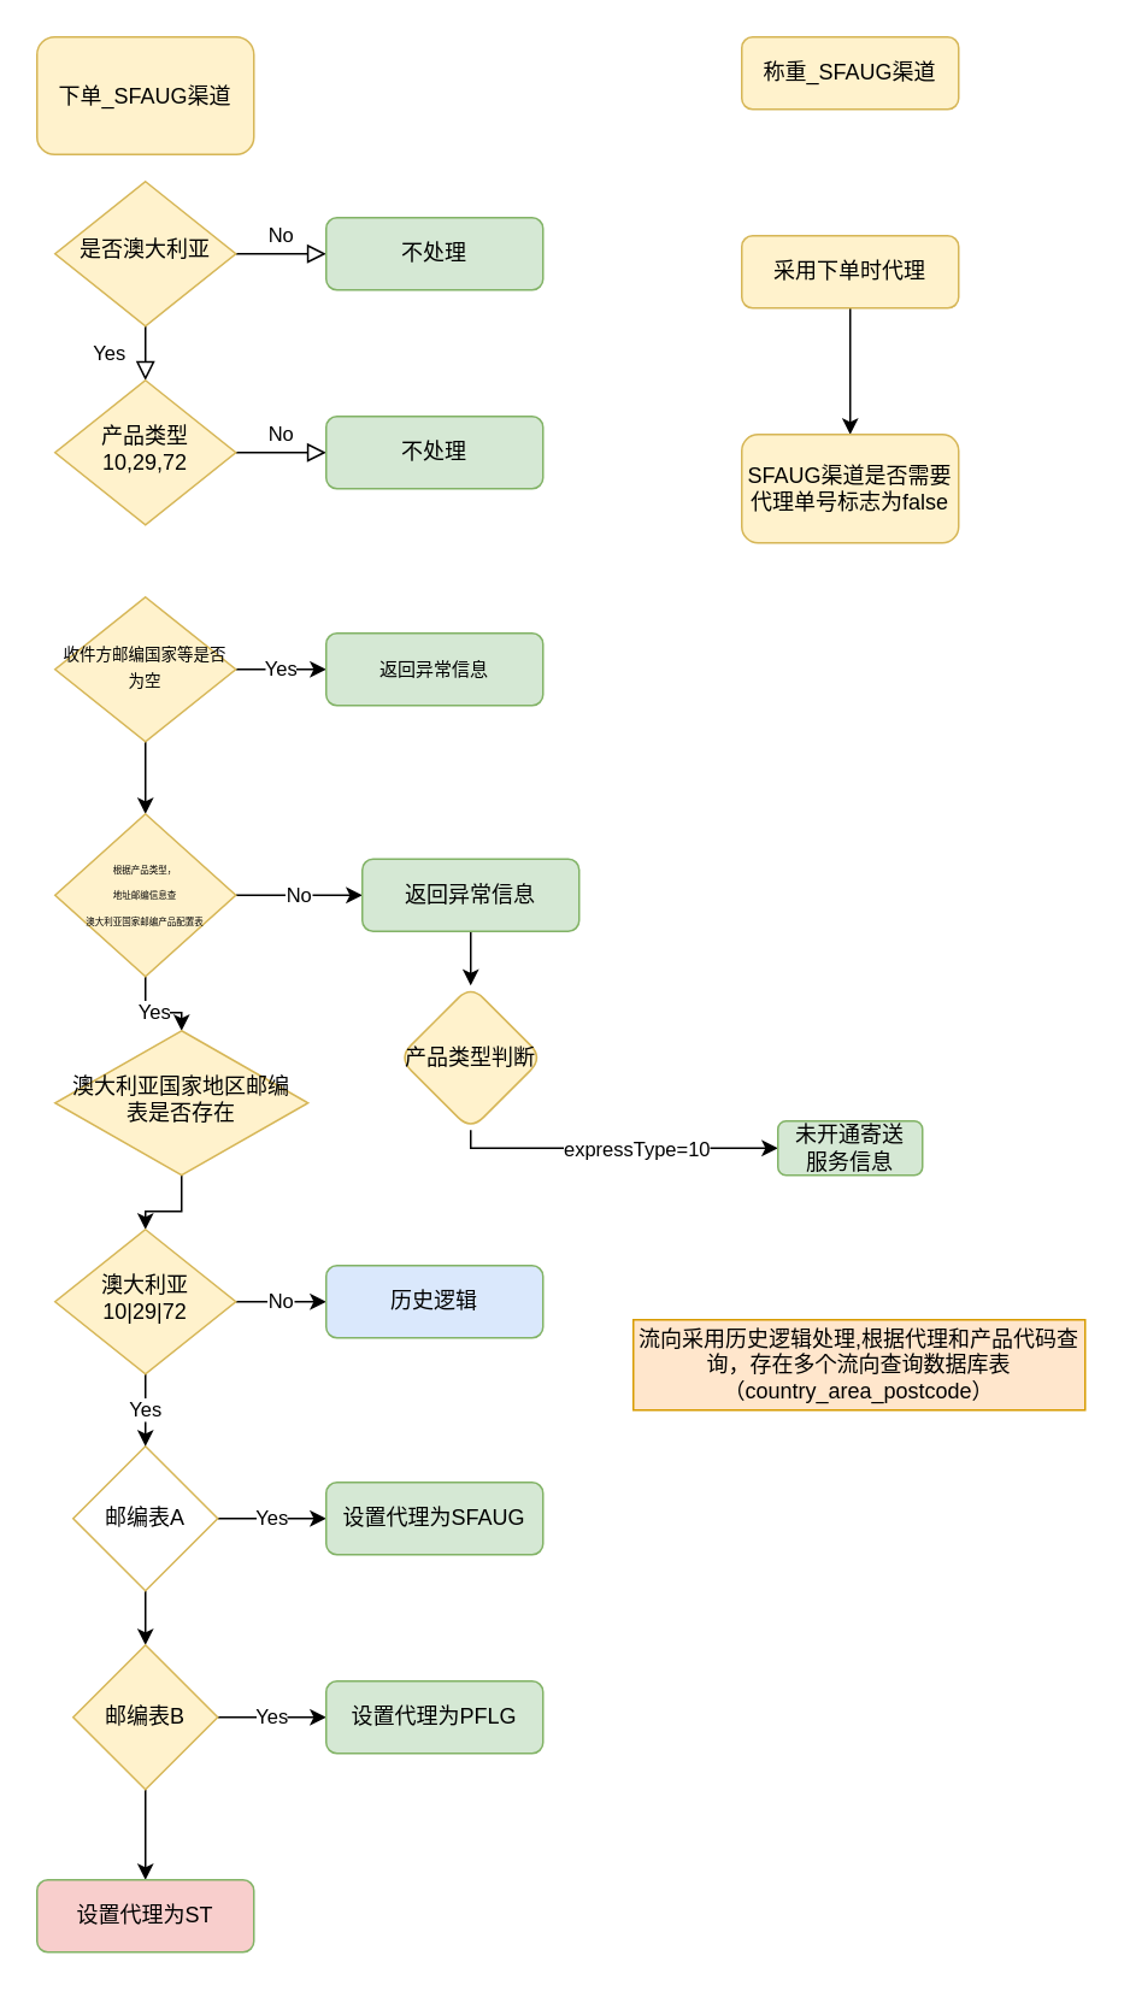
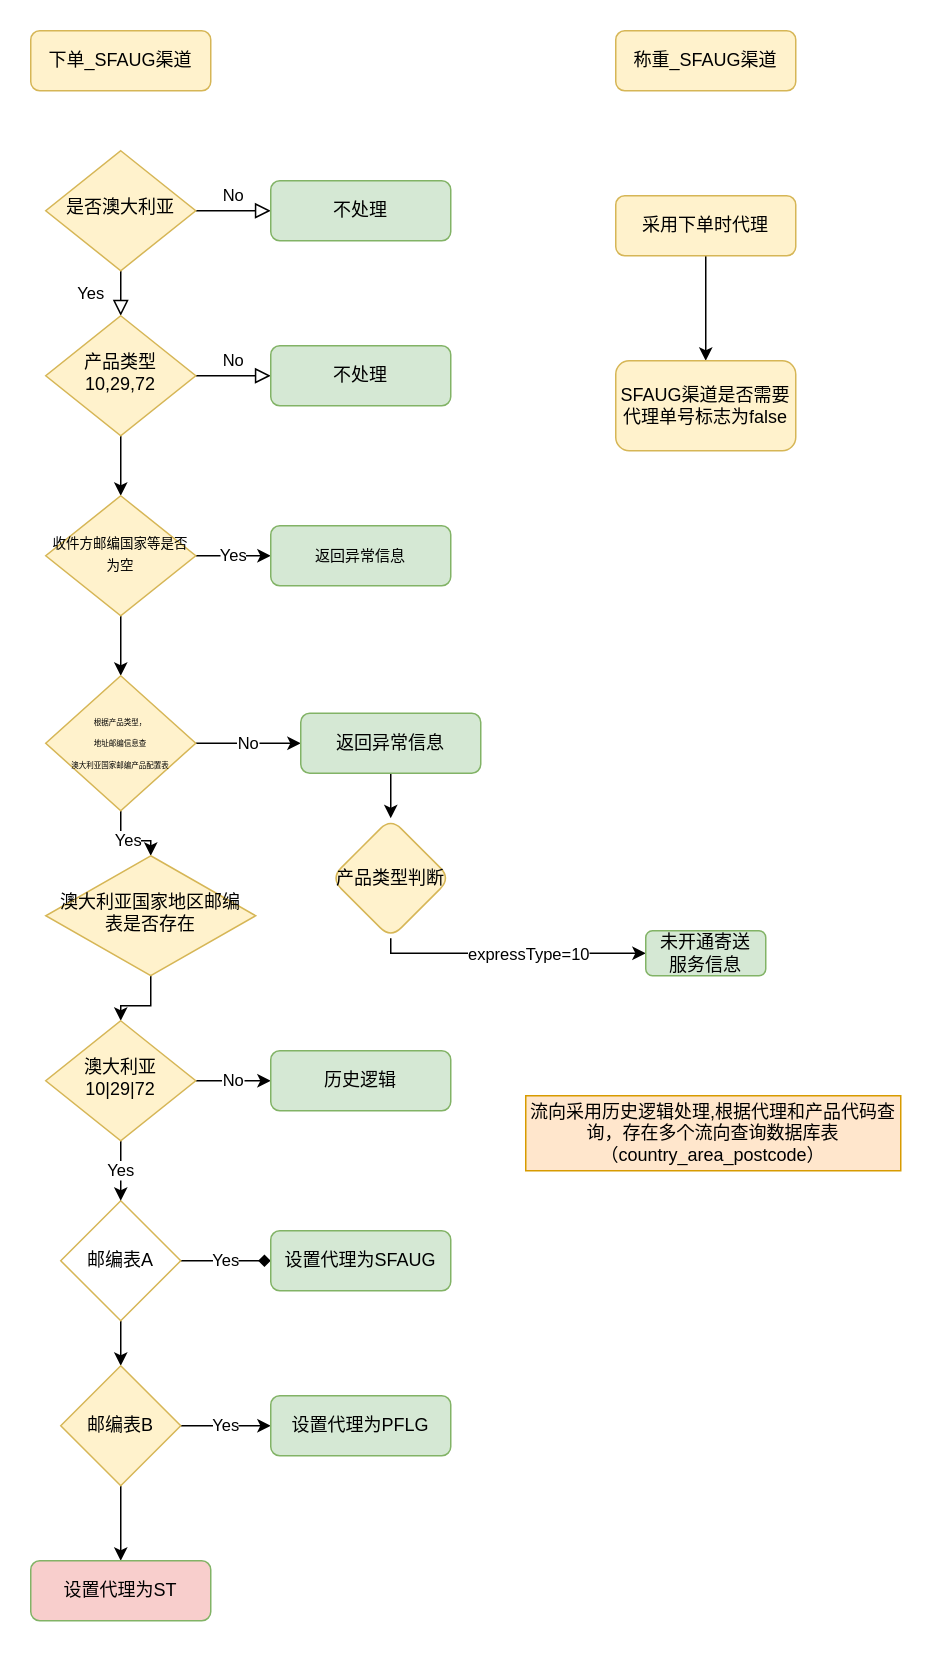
  <mxCell id="0" />
  <mxCell id="1" parent="0" />
- <mxCell id="2" value="下单_SFAUG渠道" style="rounded=1;whiteSpace=wrap;html=1;fontSize=12;glass=0;strokeWidth=1;shadow=0;fillColor=#fff2cc;strokeColor=#d6b656;" parent="1" vertex="1"><mxGeometry x="20" y="20" width="120" height="65" as="geometry" /></mxCell>
+ <mxCell id="2" value="下单_SFAUG渠道" style="rounded=1;whiteSpace=wrap;html=1;fontSize=12;glass=0;strokeWidth=1;shadow=0;fillColor=#fff2cc;strokeColor=#d6b656;" parent="1" vertex="1"><mxGeometry x="20" y="20" width="120" height="40" as="geometry" /></mxCell>
  <mxCell id="3" value="Yes" style="rounded=0;html=1;jettySize=auto;orthogonalLoop=1;fontSize=11;endArrow=block;endFill=0;endSize=8;strokeWidth=1;shadow=0;labelBackgroundColor=none;edgeStyle=orthogonalEdgeStyle;" parent="1" source="5" target="9" edge="1"><mxGeometry y="20" relative="1" as="geometry"><mxPoint as="offset" /></mxGeometry></mxCell>
  <mxCell id="4" value="No" style="edgeStyle=orthogonalEdgeStyle;rounded=0;html=1;jettySize=auto;orthogonalLoop=1;fontSize=11;endArrow=block;endFill=0;endSize=8;strokeWidth=1;shadow=0;labelBackgroundColor=none;" parent="1" source="5" target="6" edge="1"><mxGeometry y="10" relative="1" as="geometry"><mxPoint as="offset" /></mxGeometry></mxCell>
  <mxCell id="5" value="是否澳大利亚" style="rhombus;whiteSpace=wrap;html=1;shadow=0;fontFamily=Helvetica;fontSize=12;align=center;strokeWidth=1;spacing=6;spacingTop=-4;fillColor=#fff2cc;strokeColor=#d6b656;" parent="1" vertex="1"><mxGeometry x="30" y="100" width="100" height="80" as="geometry" /></mxCell>
  <mxCell id="6" value="不处理" style="rounded=1;whiteSpace=wrap;html=1;fontSize=12;glass=0;strokeWidth=1;shadow=0;fillColor=#d5e8d4;strokeColor=#82b366;" parent="1" vertex="1"><mxGeometry x="180" y="120" width="120" height="40" as="geometry" /></mxCell>
  <mxCell id="7" value="No" style="edgeStyle=orthogonalEdgeStyle;rounded=0;html=1;jettySize=auto;orthogonalLoop=1;fontSize=11;endArrow=block;endFill=0;endSize=8;strokeWidth=1;shadow=0;labelBackgroundColor=none;" parent="1" source="9" target="10" edge="1"><mxGeometry y="10" relative="1" as="geometry"><mxPoint as="offset" /></mxGeometry></mxCell>
+ <mxCell id="8" value="" style="edgeStyle=orthogonalEdgeStyle;rounded=0;orthogonalLoop=1;jettySize=auto;html=1;" edge="1" parent="1" source="9" target="22"><mxGeometry relative="1" as="geometry" /></mxCell>
  <mxCell id="9" value="产品类型10,29,72" style="rhombus;whiteSpace=wrap;html=1;shadow=0;fontFamily=Helvetica;fontSize=12;align=center;strokeWidth=1;spacing=6;spacingTop=-4;fillColor=#fff2cc;strokeColor=#d6b656;" parent="1" vertex="1"><mxGeometry x="30" y="210" width="100" height="80" as="geometry" /></mxCell>
  <mxCell id="10" value="不处理" style="rounded=1;whiteSpace=wrap;html=1;fontSize=12;glass=0;strokeWidth=1;shadow=0;fillColor=#d5e8d4;strokeColor=#82b366;" parent="1" vertex="1"><mxGeometry x="180" y="230" width="120" height="40" as="geometry" /></mxCell>
  <mxCell id="11" value="" style="edgeStyle=orthogonalEdgeStyle;rounded=0;orthogonalLoop=1;jettySize=auto;html=1;" edge="1" parent="1" source="13" target="17"><mxGeometry relative="1" as="geometry" /></mxCell>
- <mxCell id="12" value="Yes" style="edgeStyle=orthogonalEdgeStyle;rounded=0;orthogonalLoop=1;jettySize=auto;html=1;" edge="1" parent="1" source="13" target="14"><mxGeometry relative="1" as="geometry" /></mxCell>
+ <mxCell id="12" value="Yes" style="edgeStyle=orthogonalEdgeStyle;rounded=0;orthogonalLoop=1;jettySize=auto;html=1;endArrow=diamond;" edge="1" parent="1" source="13" target="14"><mxGeometry relative="1" as="geometry" /></mxCell>
  <mxCell id="13" value="邮编表A" style="rhombus;whiteSpace=wrap;html=1;fillColor=#ffffff;strokeColor=#d6b656;" vertex="1" parent="1"><mxGeometry x="40" y="800" width="80" height="80" as="geometry" /></mxCell>
  <mxCell id="14" value="设置代理为SFAUG" style="rounded=1;whiteSpace=wrap;html=1;fontSize=12;glass=0;strokeWidth=1;shadow=0;fillColor=#d5e8d4;strokeColor=#82b366;" vertex="1" parent="1"><mxGeometry x="180" y="820" width="120" height="40" as="geometry" /></mxCell>
  <mxCell id="15" value="Yes" style="edgeStyle=orthogonalEdgeStyle;rounded=0;orthogonalLoop=1;jettySize=auto;html=1;" edge="1" parent="1" source="17" target="18"><mxGeometry relative="1" as="geometry" /></mxCell>
  <mxCell id="16" value="" style="edgeStyle=orthogonalEdgeStyle;rounded=0;orthogonalLoop=1;jettySize=auto;html=1;" edge="1" parent="1" source="17" target="19"><mxGeometry relative="1" as="geometry" /></mxCell>
  <mxCell id="17" value="邮编表B" style="rhombus;whiteSpace=wrap;html=1;fillColor=#fff2cc;strokeColor=#d6b656;" vertex="1" parent="1"><mxGeometry x="40" y="910" width="80" height="80" as="geometry" /></mxCell>
  <mxCell id="18" value="设置代理为PFLG" style="rounded=1;whiteSpace=wrap;html=1;fontSize=12;glass=0;strokeWidth=1;shadow=0;fillColor=#d5e8d4;strokeColor=#82b366;" vertex="1" parent="1"><mxGeometry x="180" y="930" width="120" height="40" as="geometry" /></mxCell>
  <mxCell id="19" value="设置代理为ST" style="rounded=1;whiteSpace=wrap;html=1;fontSize=12;glass=0;strokeWidth=1;shadow=0;fillColor=#f8cecc;strokeColor=#82b366;" vertex="1" parent="1"><mxGeometry x="20" y="1040" width="120" height="40" as="geometry" /></mxCell>
  <mxCell id="20" value="Yes" style="edgeStyle=orthogonalEdgeStyle;rounded=0;orthogonalLoop=1;jettySize=auto;html=1;" edge="1" parent="1" source="22" target="23"><mxGeometry relative="1" as="geometry" /></mxCell>
  <mxCell id="21" value="" style="edgeStyle=orthogonalEdgeStyle;rounded=0;orthogonalLoop=1;jettySize=auto;html=1;" edge="1" parent="1" source="22" target="26"><mxGeometry relative="1" as="geometry" /></mxCell>
  <mxCell id="22" value="&lt;font style=&quot;font-size: 9px&quot;&gt;收件方邮编国家等是否为空&lt;/font&gt;" style="rhombus;whiteSpace=wrap;html=1;shadow=0;fontFamily=Helvetica;fontSize=12;align=center;strokeWidth=1;spacing=6;spacingTop=-4;fillColor=#fff2cc;strokeColor=#d6b656;" vertex="1" parent="1"><mxGeometry x="30" y="330" width="100" height="80" as="geometry" /></mxCell>
  <mxCell id="23" value="&lt;font style=&quot;font-size: 10px&quot;&gt;返回异常信息&lt;/font&gt;" style="rounded=1;whiteSpace=wrap;html=1;fontSize=12;glass=0;strokeWidth=1;shadow=0;fillColor=#d5e8d4;strokeColor=#82b366;" vertex="1" parent="1"><mxGeometry x="180" y="350" width="120" height="40" as="geometry" /></mxCell>
  <mxCell id="24" value="No" style="edgeStyle=orthogonalEdgeStyle;rounded=0;orthogonalLoop=1;jettySize=auto;html=1;" edge="1" parent="1" source="26" target="28"><mxGeometry relative="1" as="geometry" /></mxCell>
  <mxCell id="25" value="Yes" style="edgeStyle=orthogonalEdgeStyle;rounded=0;orthogonalLoop=1;jettySize=auto;html=1;" edge="1" parent="1" source="26" target="30"><mxGeometry relative="1" as="geometry" /></mxCell>
  <mxCell id="26" value="&lt;font style=&quot;font-size: 5px&quot;&gt;根据产品类型，&lt;br style=&quot;font-size: 5px&quot;&gt;地址邮编信息查&lt;br style=&quot;font-size: 5px&quot;&gt;澳大利亚国家邮编产品配置表&lt;br&gt;&lt;/font&gt;" style="rhombus;whiteSpace=wrap;html=1;shadow=0;fontFamily=Helvetica;fontSize=12;align=center;strokeWidth=1;spacing=6;spacingTop=-4;fillColor=#fff2cc;strokeColor=#d6b656;" vertex="1" parent="1"><mxGeometry x="30" y="450" width="100" height="90" as="geometry" /></mxCell>
  <mxCell id="27" value="" style="edgeStyle=orthogonalEdgeStyle;rounded=0;orthogonalLoop=1;jettySize=auto;html=1;" edge="1" parent="1" source="28" target="33"><mxGeometry relative="1" as="geometry" /></mxCell>
  <mxCell id="28" value="返回异常信息" style="rounded=1;whiteSpace=wrap;html=1;fontSize=12;glass=0;strokeWidth=1;shadow=0;fillColor=#d5e8d4;strokeColor=#82b366;" vertex="1" parent="1"><mxGeometry x="200" y="475" width="120" height="40" as="geometry" /></mxCell>
  <mxCell id="29" value="" style="edgeStyle=orthogonalEdgeStyle;rounded=0;orthogonalLoop=1;jettySize=auto;html=1;" edge="1" parent="1" source="30" target="37"><mxGeometry relative="1" as="geometry" /></mxCell>
  <mxCell id="30" value="澳大利亚国家地区邮编表是否存在" style="rhombus;whiteSpace=wrap;html=1;shadow=0;fontFamily=Helvetica;fontSize=12;align=center;strokeWidth=1;spacing=6;spacingTop=-4;fillColor=#fff2cc;strokeColor=#d6b656;" vertex="1" parent="1"><mxGeometry x="30" y="570" width="140" height="80" as="geometry" /></mxCell>
  <mxCell id="31" value="" style="edgeStyle=orthogonalEdgeStyle;rounded=0;orthogonalLoop=1;jettySize=auto;html=1;entryX=0;entryY=0.5;entryDx=0;entryDy=0;" edge="1" parent="1" source="33" target="34"><mxGeometry x="0.3" y="-5" relative="1" as="geometry"><Array as="points"><mxPoint x="260" y="635" /></Array><mxPoint as="offset" /></mxGeometry></mxCell>
  <mxCell id="32" value="expressType=10" style="edgeLabel;html=1;align=center;verticalAlign=middle;resizable=0;points=[];" vertex="1" connectable="0" parent="31"><mxGeometry x="-0.07" y="2" relative="1" as="geometry"><mxPoint x="17" y="2" as="offset" /></mxGeometry></mxCell>
  <mxCell id="33" value="产品类型判断" style="rhombus;whiteSpace=wrap;html=1;rounded=1;shadow=0;strokeWidth=1;glass=0;fillColor=#fff2cc;strokeColor=#d6b656;" vertex="1" parent="1"><mxGeometry x="220" y="545" width="80" height="80" as="geometry" /></mxCell>
  <mxCell id="34" value="未开通寄送&lt;br&gt;服务信息" style="whiteSpace=wrap;html=1;rounded=1;shadow=0;strokeWidth=1;glass=0;fillColor=#d5e8d4;strokeColor=#82b366;" vertex="1" parent="1"><mxGeometry x="430" y="620" width="80" height="30" as="geometry" /></mxCell>
  <mxCell id="35" value="Yes" style="edgeStyle=orthogonalEdgeStyle;rounded=0;orthogonalLoop=1;jettySize=auto;html=1;" edge="1" parent="1" source="37" target="13"><mxGeometry relative="1" as="geometry" /></mxCell>
  <mxCell id="36" value="No" style="edgeStyle=orthogonalEdgeStyle;rounded=0;orthogonalLoop=1;jettySize=auto;html=1;" edge="1" parent="1" source="37"><mxGeometry relative="1" as="geometry"><mxPoint x="180" y="720" as="targetPoint" /></mxGeometry></mxCell>
  <mxCell id="37" value="澳大利亚&lt;br&gt;10|29|72" style="rhombus;whiteSpace=wrap;html=1;shadow=0;fontFamily=Helvetica;fontSize=12;align=center;strokeWidth=1;spacing=6;spacingTop=-4;fillColor=#fff2cc;strokeColor=#d6b656;" vertex="1" parent="1"><mxGeometry x="30" y="680" width="100" height="80" as="geometry" /></mxCell>
- <mxCell id="38" value="历史逻辑" style="rounded=1;whiteSpace=wrap;html=1;fontSize=12;glass=0;strokeWidth=1;shadow=0;fillColor=#dae8fc;strokeColor=#82b366;" vertex="1" parent="1"><mxGeometry x="180" y="700" width="120" height="40" as="geometry" /></mxCell>
+ <mxCell id="38" value="历史逻辑" style="rounded=1;whiteSpace=wrap;html=1;fontSize=12;glass=0;strokeWidth=1;shadow=0;fillColor=#d5e8d4;strokeColor=#82b366;" vertex="1" parent="1"><mxGeometry x="180" y="700" width="120" height="40" as="geometry" /></mxCell>
  <mxCell id="39" value="称重_SFAUG渠道" style="rounded=1;whiteSpace=wrap;html=1;fontSize=12;glass=0;strokeWidth=1;shadow=0;fillColor=#fff2cc;strokeColor=#d6b656;" vertex="1" parent="1"><mxGeometry x="410" y="20" width="120" height="40" as="geometry" /></mxCell>
  <mxCell id="40" value="" style="edgeStyle=orthogonalEdgeStyle;rounded=0;orthogonalLoop=1;jettySize=auto;html=1;" edge="1" parent="1" source="41" target="42"><mxGeometry relative="1" as="geometry" /></mxCell>
  <mxCell id="41" value="采用下单时代理" style="whiteSpace=wrap;html=1;rounded=1;shadow=0;strokeWidth=1;glass=0;fillColor=#fff2cc;strokeColor=#d6b656;" vertex="1" parent="1"><mxGeometry x="410" y="130" width="120" height="40" as="geometry" /></mxCell>
  <mxCell id="42" value="SFAUG渠道是否需要代理单号标志为false" style="whiteSpace=wrap;html=1;rounded=1;shadow=0;strokeWidth=1;glass=0;fillColor=#fff2cc;strokeColor=#d6b656;" vertex="1" parent="1"><mxGeometry x="410" y="240" width="120" height="60" as="geometry" /></mxCell>
  <mxCell id="43" value="流向采用历史逻辑处理,根据代理和产品代码查询，存在多个流向查询数据库表（country_area_postcode）" style="text;html=1;strokeColor=#d79b00;fillColor=#ffe6cc;align=center;verticalAlign=middle;whiteSpace=wrap;rounded=0;" vertex="1" parent="1"><mxGeometry x="350" y="730" width="250" height="50" as="geometry" /></mxCell>
